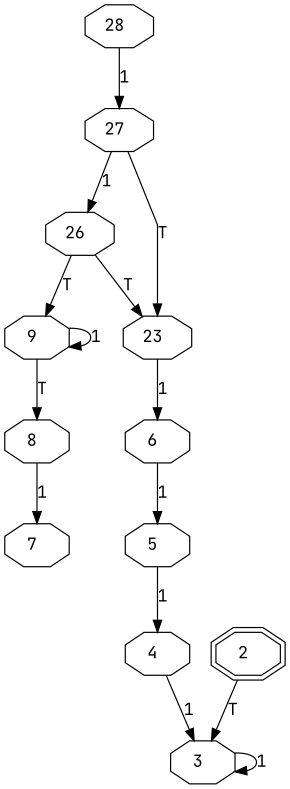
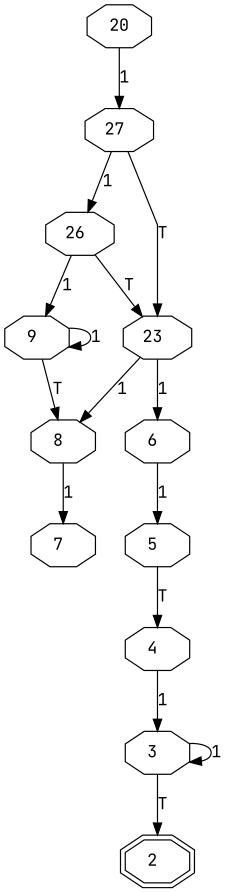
  digraph {
    fontname="JetBrains Mono"
    splines=false
    node [fontname="JetBrains Mono" shape=octagon]
    edge [fontname="JetBrains Mono"]
-   n1 [label="28 "]
+   n1 [label=20]
    n2 [label="27 "]
    n3 [label="26 "]
    n4 [label="23 "]
    n5 [label="9 "]
    n6 [label="8 "]
    n7 [label="6 "]
    n8 [label="7 "]
    n9 [label="5 "]
    n10 [label="4 "]
    n11 [label="3 "]
    n12 [label="2 " shape=doubleoctagon]
    n1 -> n2 [label=1]
    n2 -> n3 [label=1]
    n2 -> n4 [label=T]
    n3 -> n4 [label=T]
-   n3 -> n5 [label=T]
+   n3 -> n5 [label=1]
+   n4 -> n6 [label=1]
    n4 -> n7 [label=1]
    n5 -> n5 [label=1]
    n5 -> n6 [label=T]
    n6 -> n8 [label=1]
    n7 -> n9 [label=1]
-   n9 -> n10 [label=1]
+   n9 -> n10 [label=T]
    n10 -> n11 [label=1]
    n11 -> n11 [label=1]
-   n12 -> n11 [label=T]
+   n11 -> n12 [label=T]
  }
